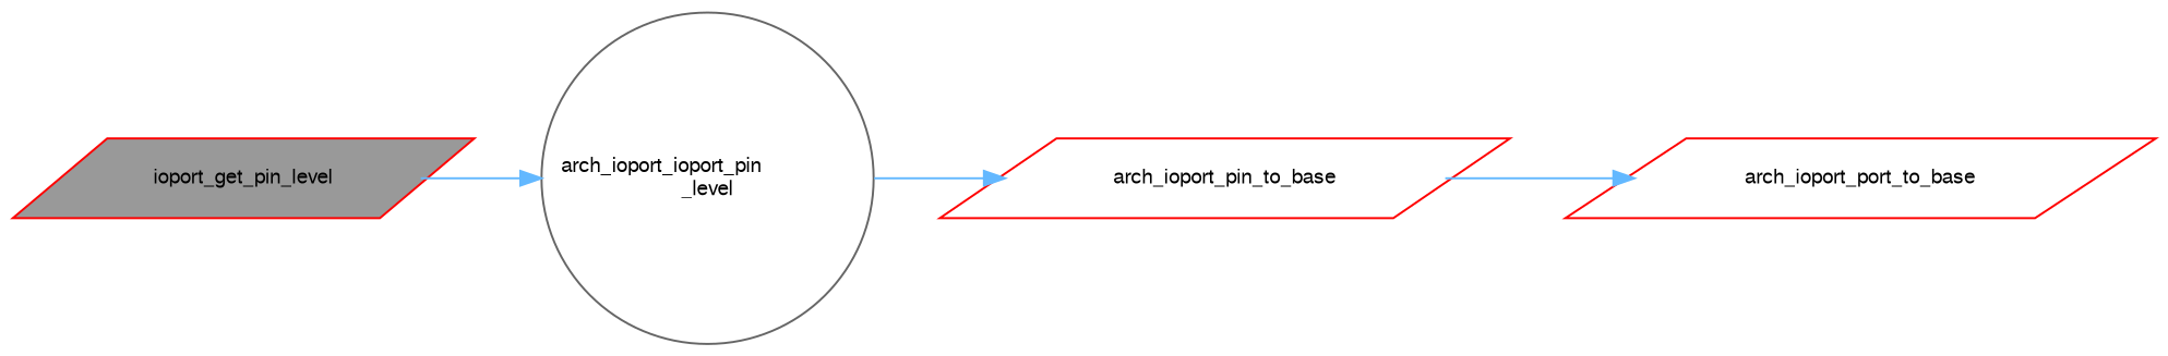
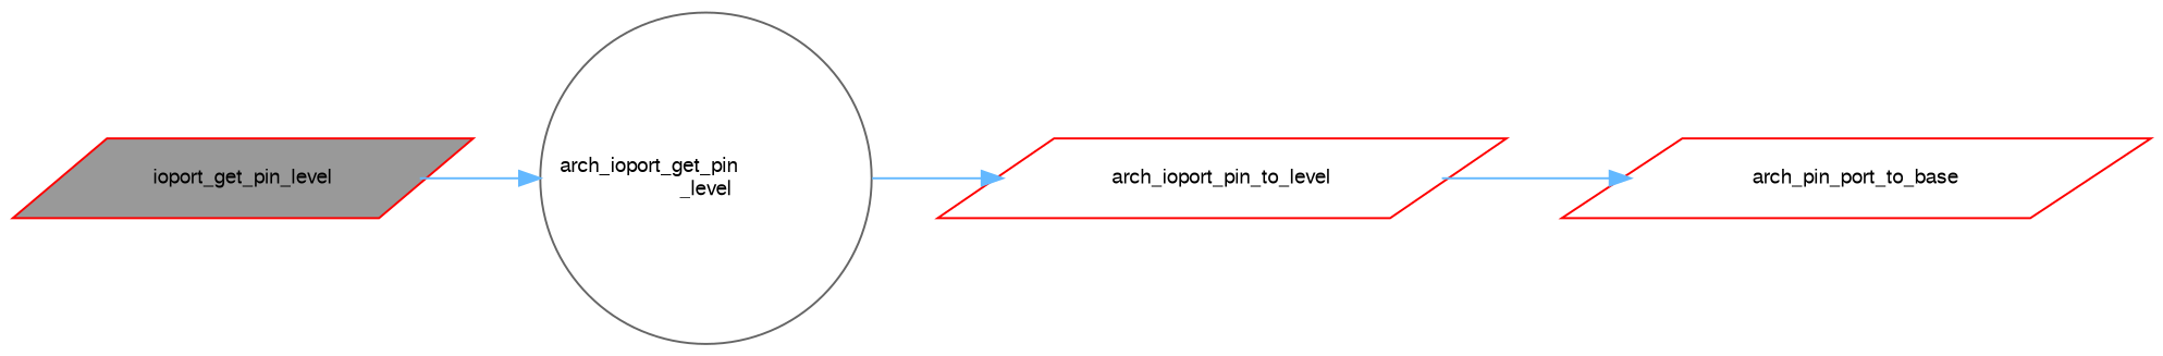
  digraph {
    rankdir=LR
    node [color=red fillcolor=white fontname=FreeSans fontsize=10 shape=parallelogram style=filled]
    edge [color=steelblue1 fontname=FreeSans fontsize=10 labelfontname=FreeSans labelfontsize=10 style=solid]
    n1 [fillcolor=grey60 fontcolor=black height=0.2 label=ioport_get_pin_level width=0.4]
-   n2 [color=gray40 height=0.2 label="arch_ioport_ioport_pin\l_level" shape=circle width=0.4]
-   n3 [height=0.2 label=arch_ioport_pin_to_base width=0.4]
-   n4 [height=0.2 label=arch_ioport_port_to_base width=0.4]
+   n2 [color=gray40 height=0.2 label="arch_ioport_get_pin\l_level" shape=circle width=0.4]
+   n3 [height=0.2 label=arch_ioport_pin_to_level width=0.4]
+   n4 [height=0.2 label=arch_pin_port_to_base width=0.4]
    n1 -> n2
    n2 -> n3
    n3 -> n4
  }
